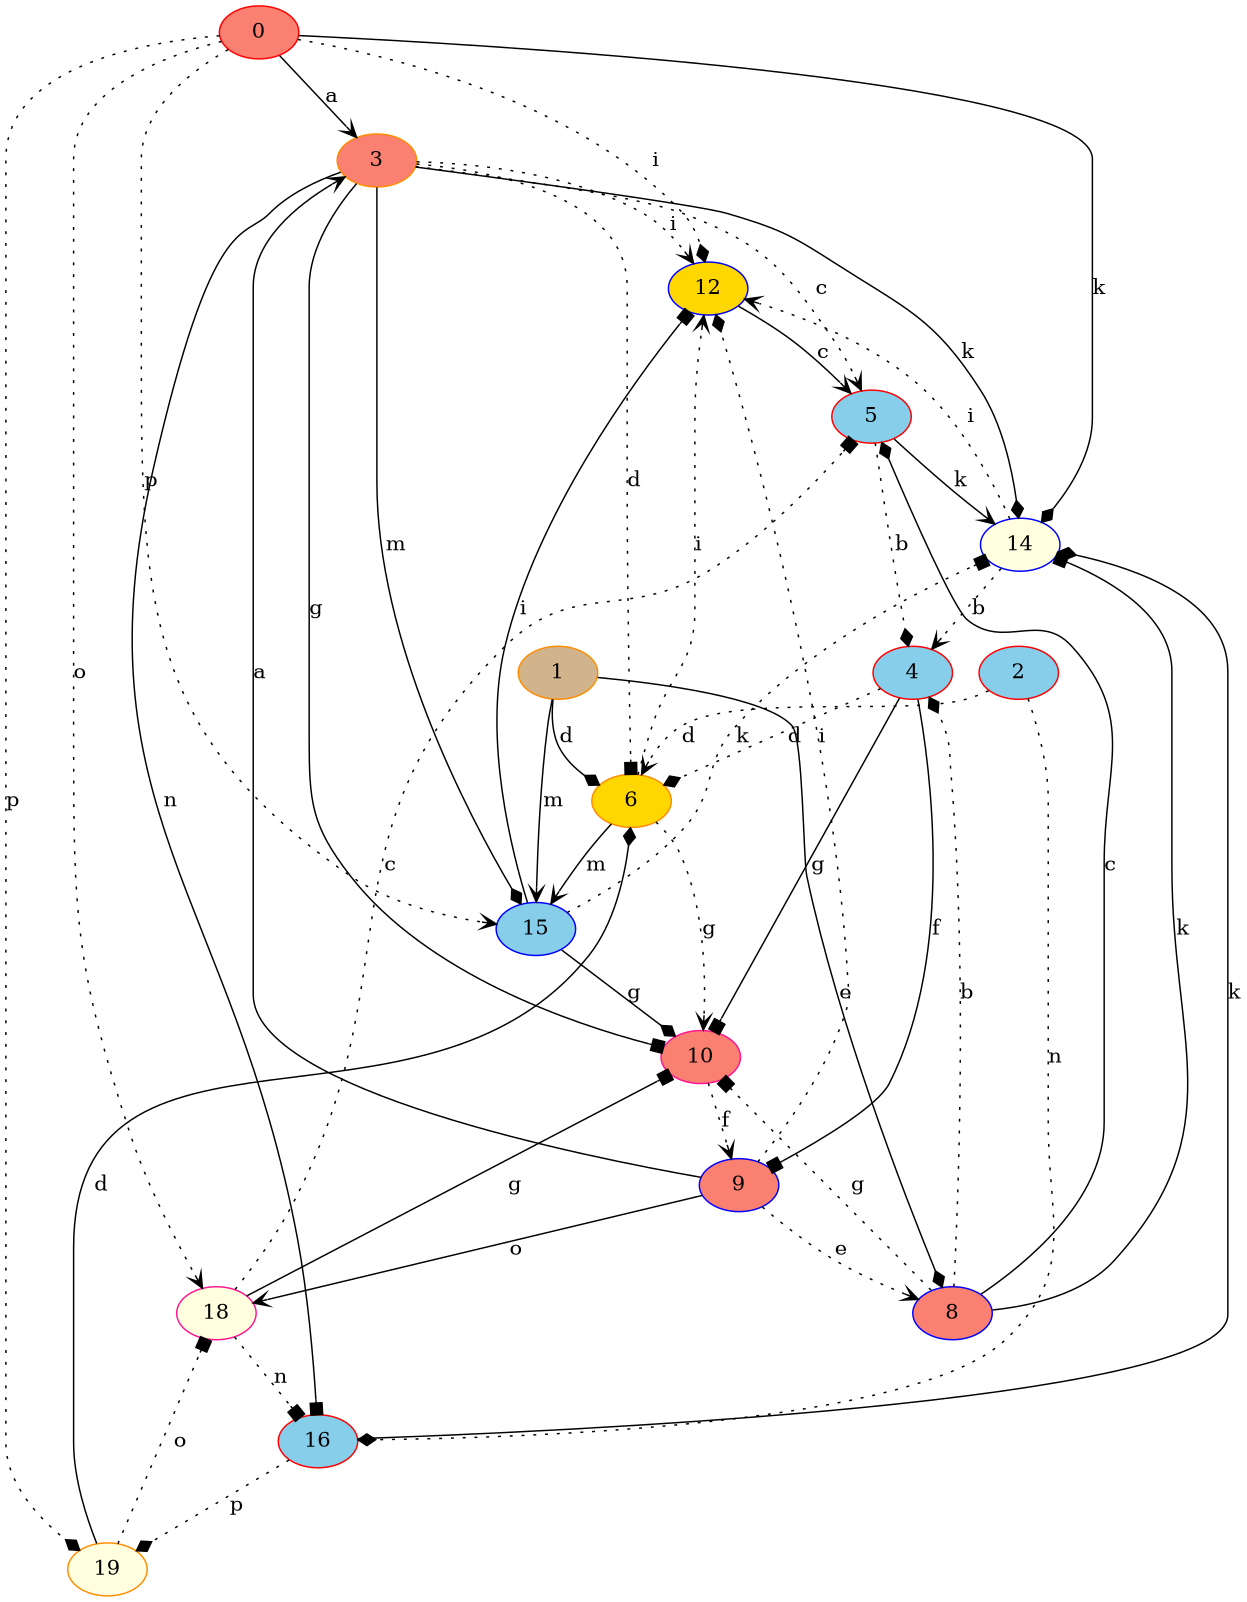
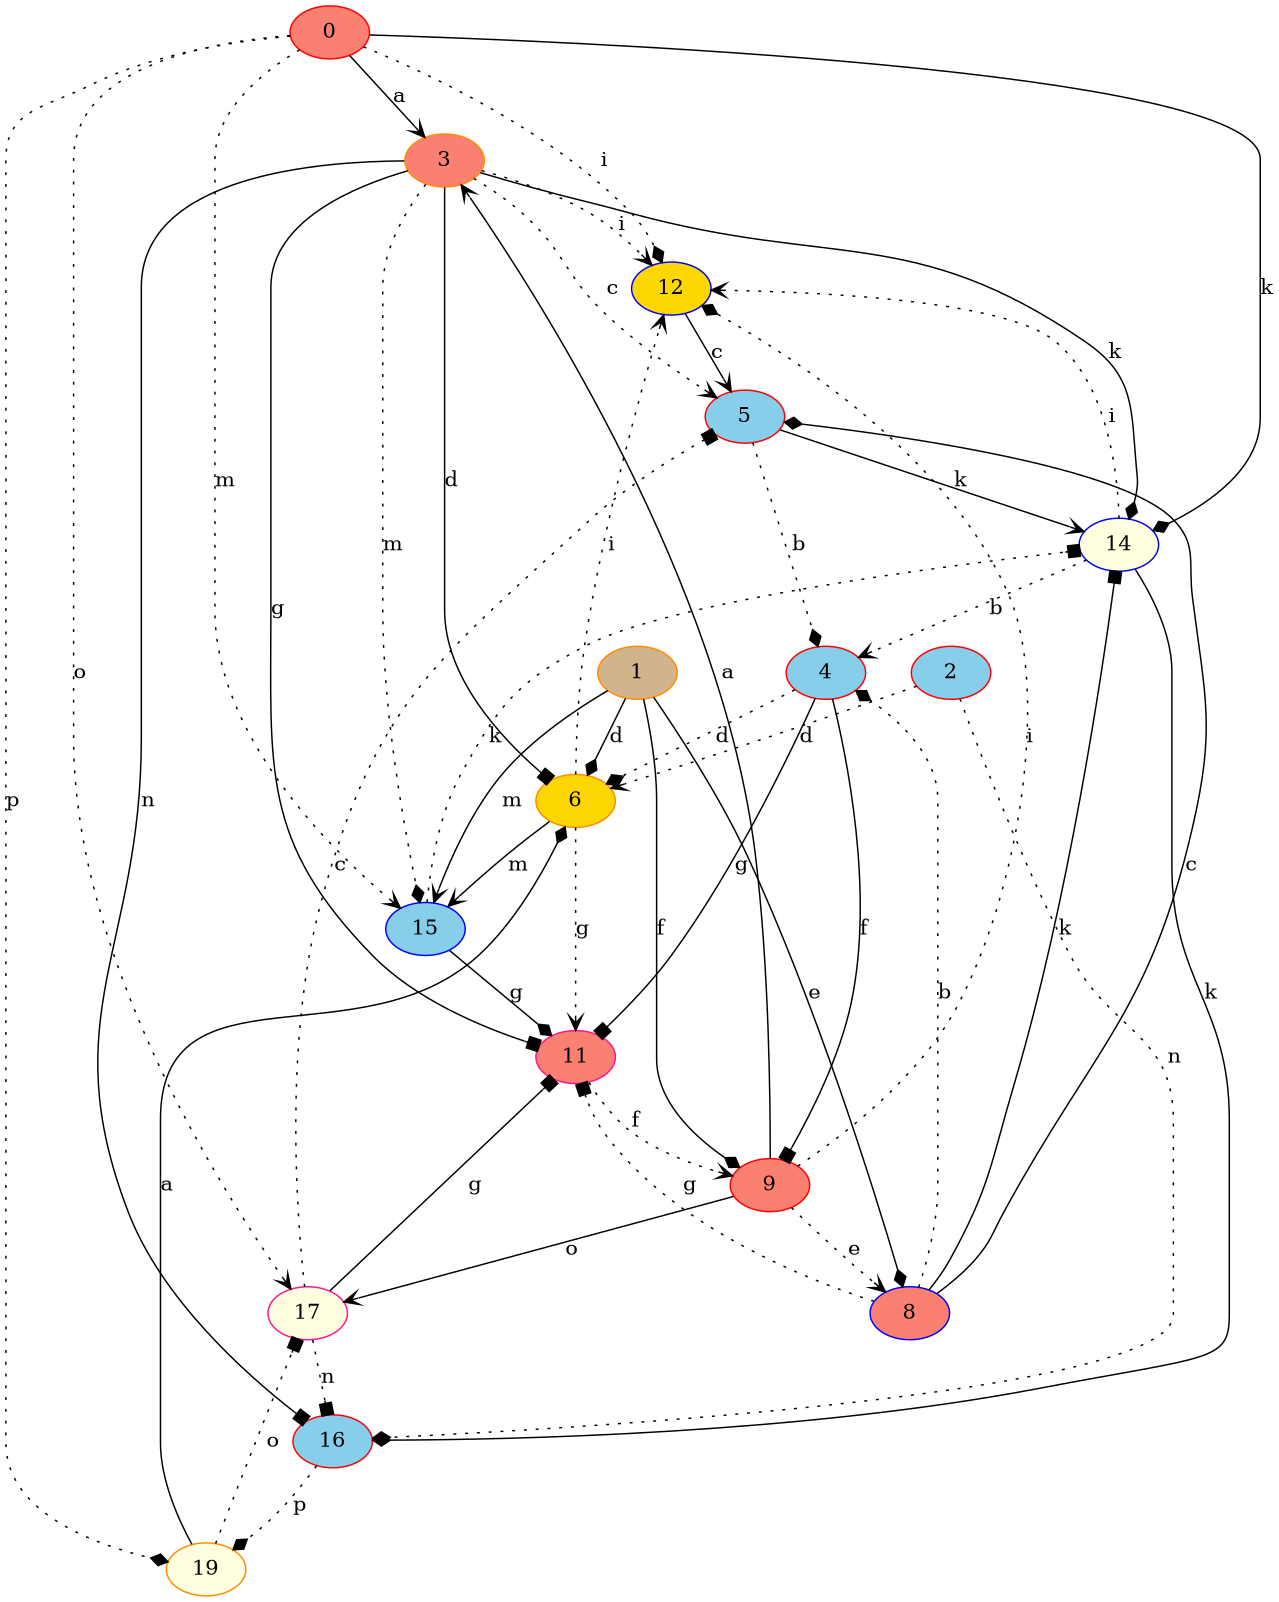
  strict digraph {
    node [color=red fillcolor=salmon style=filled]
    edge [arrowhead=vee style=dotted]
    3 [color=darkorange]
    0
    12 [color=blue fillcolor=gold]
    14 [color=blue fillcolor=lightyellow]
    15 [color=blue fillcolor=skyblue]
-   18 [color=deeppink fillcolor=lightyellow]
+   18 [color=deeppink fillcolor=lightyellow label=17]
    19 [color=darkorange fillcolor=lightyellow]
    6 [color=darkorange fillcolor=gold]
    16 [fillcolor=skyblue]
    5 [fillcolor=skyblue]
-   10 [color=deeppink]
+   10 [color=deeppink label=11]
    4 [fillcolor=skyblue]
    1 [color=darkorange fillcolor=tan]
    8 [color=blue]
-   9 [color=blue]
+   9
    2 [fillcolor=skyblue]
    3 -> 12 [label=i]
    3 -> 14 [arrowhead=diamond label=k style=solid]
-   3 -> 15 [arrowhead=diamond label=m style=solid]
-   3 -> 6 [arrowhead=box label=d]
+   3 -> 15 [arrowhead=diamond label=m]
+   3 -> 6 [arrowhead=box label=d style=solid]
    3 -> 16 [arrowhead=box label=n style=solid]
    3 -> 5 [label=c]
    3 -> 10 [arrowhead=box label=g style=solid]
    0 -> 3 [label=a style=solid]
    0 -> 12 [arrowhead=diamond label=i]
    0 -> 14 [arrowhead=diamond label=k style=solid]
-   0 -> 15 [label=p]
+   0 -> 15 [label=m]
    0 -> 18 [label=o]
    0 -> 19 [arrowhead=diamond label=p]
    12 -> 5 [label=c style=solid]
    14 -> 12 [label=i]
    14 -> 4 [label=b]
-   15 -> 12 [arrowhead=box label=i style=solid]
    15 -> 14 [arrowhead=box label=k]
    15 -> 10 [arrowhead=diamond label=g style=solid]
    18 -> 16 [arrowhead=box label=n]
    18 -> 5 [arrowhead=box label=c]
    18 -> 10 [arrowhead=box label=g style=solid]
    19 -> 18 [arrowhead=box label=o]
-   19 -> 6 [arrowhead=diamond label=d style=solid]
+   19 -> 6 [arrowhead=diamond label=a style=solid]
    6 -> 12 [label=i]
    6 -> 15 [label=m style=solid]
    6 -> 10 [label=g]
-   16 -> 14 [arrowhead=diamond label=k style=solid]
+   14 -> 16 [arrowhead=diamond label=k style=solid]
    16 -> 19 [arrowhead=diamond label=p]
    5 -> 14 [label=k style=solid]
    5 -> 4 [arrowhead=diamond label=b]
    10 -> 9 [label=f]
    4 -> 6 [arrowhead=diamond label=d]
    4 -> 10 [arrowhead=box label=g style=solid]
    4 -> 9 [arrowhead=box label=f style=solid]
    1 -> 15 [label=m style=solid]
    1 -> 6 [arrowhead=diamond label=d style=solid]
    1 -> 8 [arrowhead=diamond label=e style=solid]
+   1 -> 9 [arrowhead=diamond label=f style=solid]
    8 -> 14 [arrowhead=box label=k style=solid]
    8 -> 5 [arrowhead=diamond label=c style=solid]
    8 -> 10 [arrowhead=box label=g]
    8 -> 4 [arrowhead=diamond label=b]
    9 -> 3 [label=a style=solid]
    9 -> 12 [arrowhead=diamond label=i]
    9 -> 18 [label=o style=solid]
    9 -> 8 [label=e]
    2 -> 6 [label=d]
    2 -> 16 [arrowhead=diamond label=n]
  }
